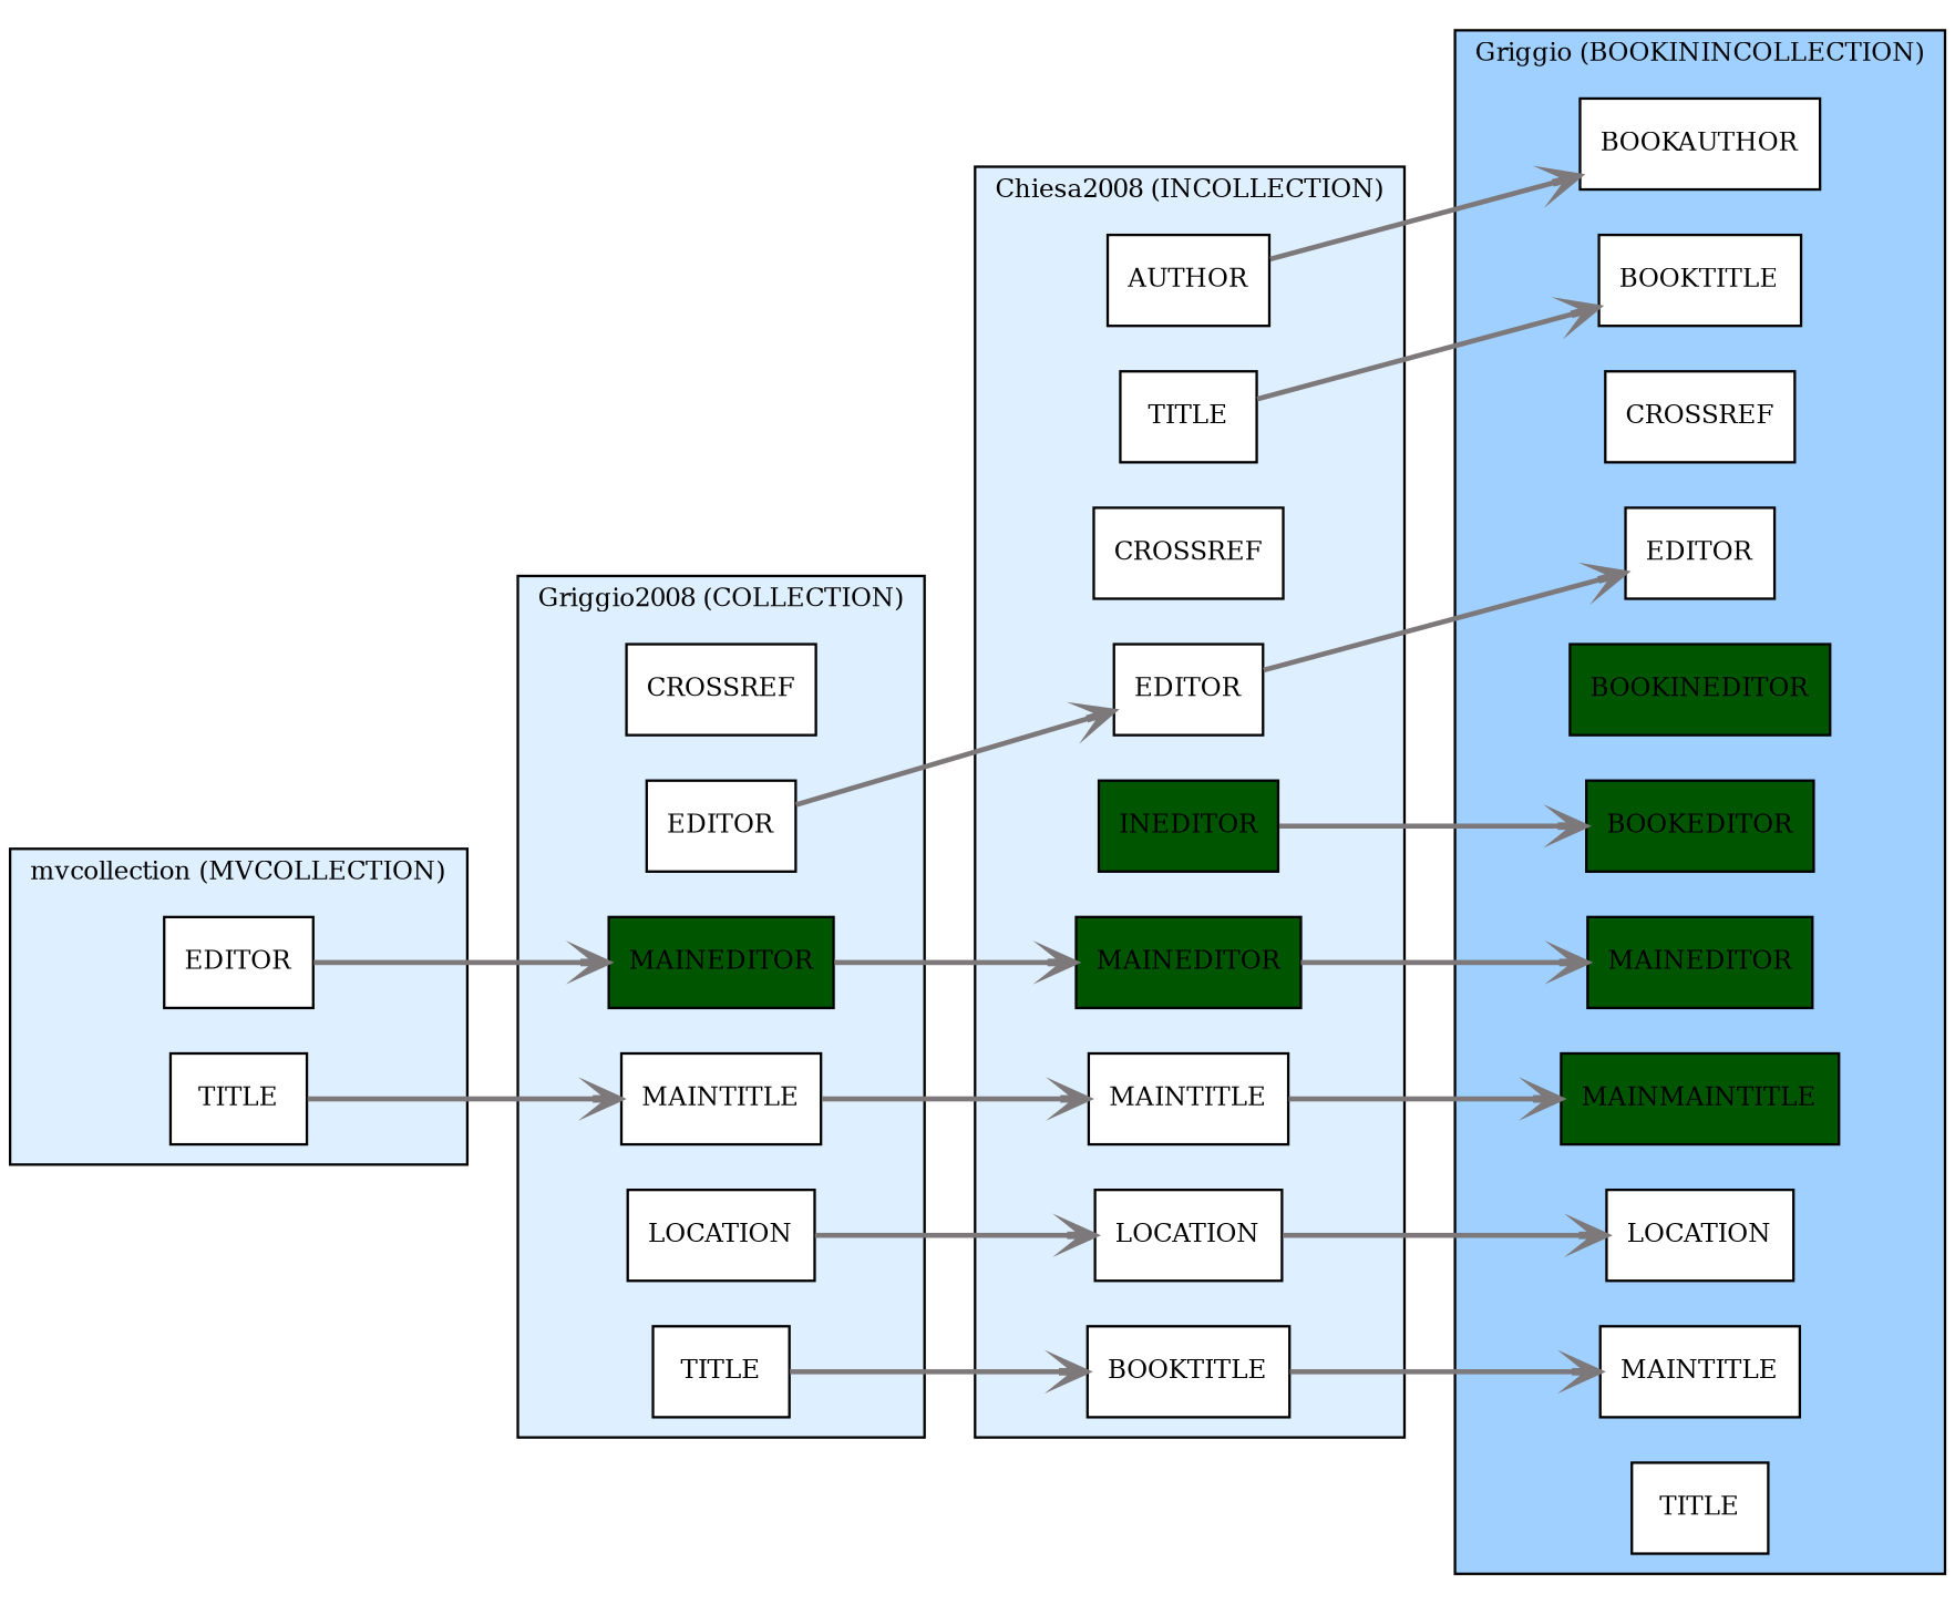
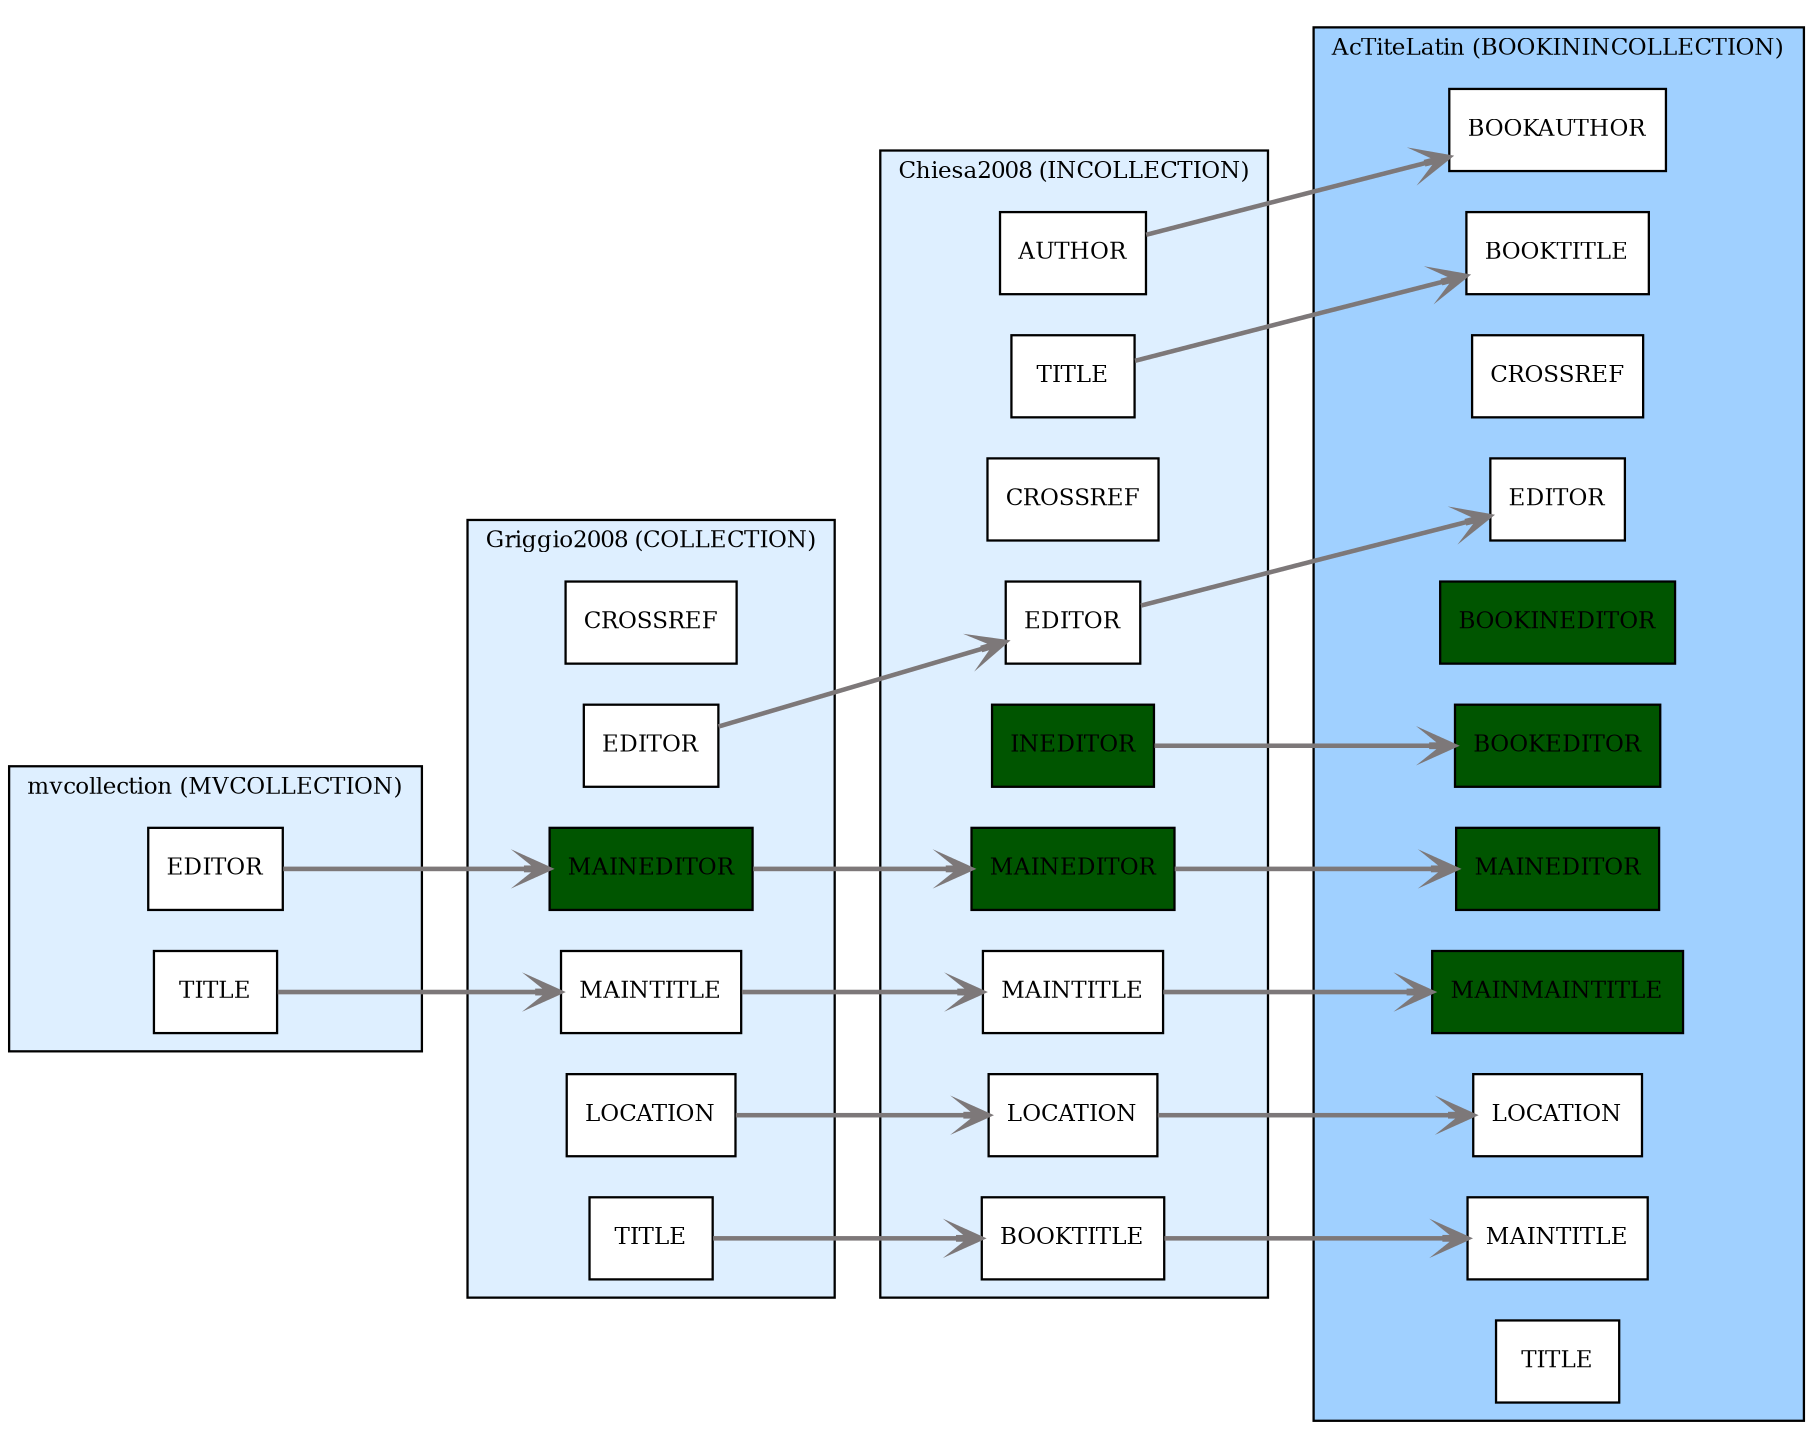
  digraph {
    compound=true
    rankdir=LR
    style=filled
    node [fillcolor=white fontsize=10 shape=box style=filled]
    edge [arrowhead=open color="#7d7879" penwidth=2.0]
    n1 [label=BOOKAUTHOR]
    n2 [label=BOOKTITLE]
    n3 [label=CROSSREF]
    n4 [label=EDITOR]
    n5 [fillcolor="#005500" label=BOOKINEDITOR]
    n6 [fillcolor="#005500" label=BOOKEDITOR]
    n7 [fillcolor="#005500" label=MAINEDITOR]
    n8 [fillcolor="#005500" label=MAINMAINTITLE]
    n9 [label=LOCATION]
    n10 [label=MAINTITLE]
    n11 [label=TITLE]
    n12 [label=EDITOR]
    n13 [label=TITLE]
    n14 [label=AUTHOR]
    n15 [label=BOOKTITLE]
    n16 [label=CROSSREF]
    n17 [label=EDITOR]
    n18 [fillcolor="#005500" label=INEDITOR]
    n19 [fillcolor="#005500" label=MAINEDITOR]
    n20 [label=LOCATION]
    n21 [label=MAINTITLE]
    n22 [label=TITLE]
    n23 [label=CROSSREF]
    n24 [label=EDITOR]
    n25 [fillcolor="#005500" label=MAINEDITOR]
    n26 [label=LOCATION]
    n27 [label=MAINTITLE]
    n28 [label=TITLE]
    subgraph cluster_1 {
      fillcolor="#a0d0ff"
      fontsize=10
-     label="Griggio (BOOKININCOLLECTION)"
+     label="AcTiteLatin (BOOKININCOLLECTION)"
      n1
      n2
      n3
      n4
      n5
      n6
      n7
      n8
      n9
      n10
      n11
    }
    subgraph cluster_2 {
      fillcolor="#deefff"
      fontsize=10
      label="mvcollection (MVCOLLECTION)"
      n12
      n13
    }
    subgraph cluster_3 {
      fillcolor="#deefff"
      fontsize=10
      label="Chiesa2008 (INCOLLECTION)"
      n14
      n15
      n16
      n17
      n18
      n19
      n20
      n21
      n22
    }
    subgraph cluster_4 {
      fillcolor="#deefff"
      fontsize=10
      label="Griggio2008 (COLLECTION)"
      n23
      n24
      n25
      n26
      n27
      n28
    }
    n12 -> n25
    n13 -> n27
    n14 -> n1
    n15 -> n10
    n17 -> n4
    n18 -> n6
    n19 -> n7
    n20 -> n9
    n21 -> n8
    n22 -> n2
    n24 -> n17
    n25 -> n19
    n26 -> n20
    n27 -> n21
    n28 -> n15
  }
